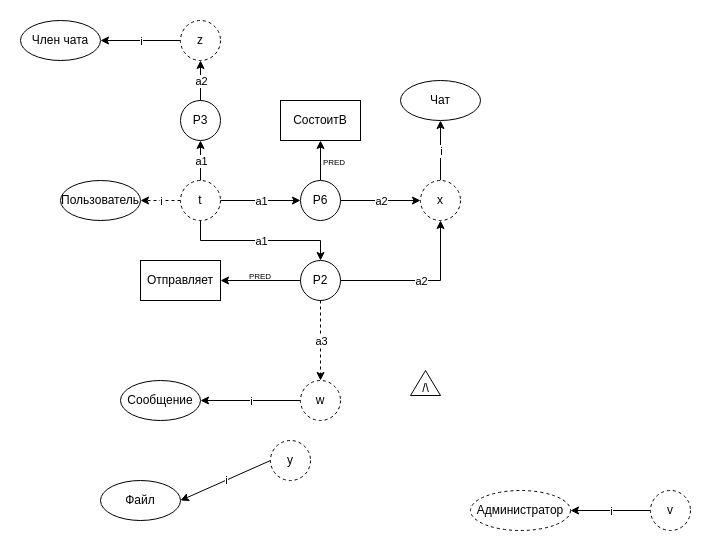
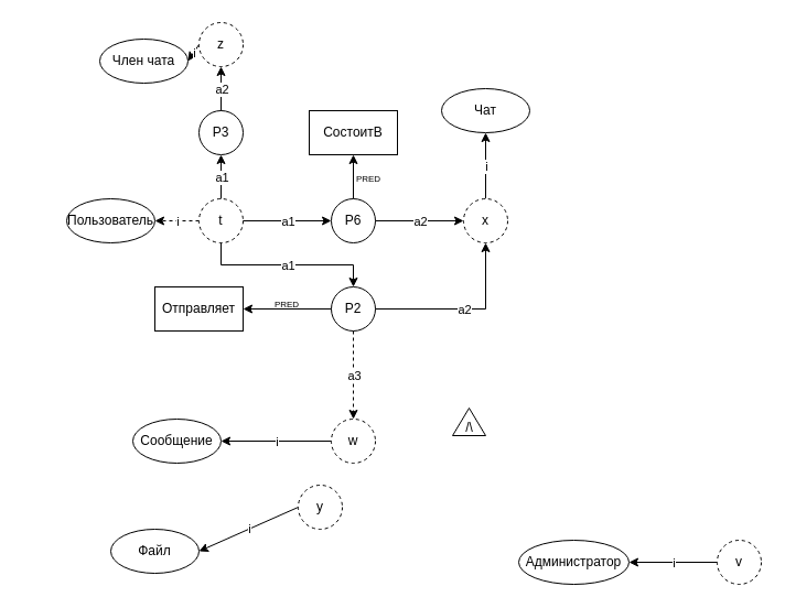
  <mxCell id="0" />
  <mxCell id="1" parent="0" />
  <mxCell id="2" value="Пользователь" style="ellipse;whiteSpace=wrap;html=1;" vertex="1" parent="1"><mxGeometry x="60" y="180" width="80" height="40" as="geometry" /></mxCell>
  <mxCell id="3" value="Чат" style="ellipse;whiteSpace=wrap;html=1;" vertex="1" parent="1"><mxGeometry x="400" y="80" width="80" height="40" as="geometry" /></mxCell>
- <mxCell id="4" value="Член чата" style="ellipse;whiteSpace=wrap;html=1;" vertex="1" parent="1"><mxGeometry x="20" width="80" height="40" as="geometry" y="20" /></mxCell>
- <mxCell id="5" value="Администратор" style="ellipse;whiteSpace=wrap;html=1;dashed=1;" vertex="1" parent="1"><mxGeometry x="470" y="490" width="100" height="40" as="geometry" /></mxCell>
+ <mxCell id="4" value="Член чата" style="ellipse;whiteSpace=wrap;html=1;" vertex="1" parent="1"><mxGeometry x="90" y="35" width="80" height="40" as="geometry" /></mxCell>
+ <mxCell id="5" value="Администратор" style="ellipse;whiteSpace=wrap;html=1;" vertex="1" parent="1"><mxGeometry x="470" y="490" width="100" height="40" as="geometry" /></mxCell>
  <mxCell id="6" value="Сообщение" style="ellipse;whiteSpace=wrap;html=1;" vertex="1" parent="1"><mxGeometry x="120" y="380" width="80" height="40" as="geometry" /></mxCell>
  <mxCell id="7" value="Файл" style="ellipse;whiteSpace=wrap;html=1;" vertex="1" parent="1"><mxGeometry x="100" y="480" width="80" height="40" as="geometry" /></mxCell>
  <mxCell id="8" value="" style="endArrow=classic;html=1;rounded=0;entryX=1;entryY=0.5;entryDx=0;entryDy=0;exitX=0;exitY=0.5;exitDx=0;exitDy=0;dashed=1;" edge="1" parent="1" source="10" target="2"><mxGeometry relative="1" as="geometry"><mxPoint x="120" y="240" as="sourcePoint" /><mxPoint x="220" y="240" as="targetPoint" /></mxGeometry></mxCell>
  <mxCell id="9" value="i" style="edgeLabel;resizable=0;html=1;;align=center;verticalAlign=middle;" connectable="0" vertex="1" parent="8"><mxGeometry relative="1" as="geometry" /></mxCell>
  <mxCell id="10" value="t" style="ellipse;whiteSpace=wrap;html=1;align=center;dashed=1;" vertex="1" parent="1"><mxGeometry x="180" y="180" width="40" height="40" as="geometry" /></mxCell>
  <mxCell id="11" value="" style="endArrow=classic;html=1;rounded=0;entryX=0.5;entryY=1;entryDx=0;entryDy=0;exitX=0.5;exitY=0;exitDx=0;exitDy=0;" edge="1" parent="1" source="13" target="3"><mxGeometry relative="1" as="geometry"><mxPoint x="520" y="140" as="sourcePoint" /><mxPoint x="500" y="100" as="targetPoint" /></mxGeometry></mxCell>
  <mxCell id="12" value="i" style="edgeLabel;resizable=0;html=1;;align=center;verticalAlign=middle;" connectable="0" vertex="1" parent="11"><mxGeometry relative="1" as="geometry" /></mxCell>
  <mxCell id="13" value="x" style="ellipse;whiteSpace=wrap;html=1;align=center;dashed=1;" vertex="1" parent="1"><mxGeometry x="420" y="180" width="40" height="40" as="geometry" /></mxCell>
  <mxCell id="14" value="" style="endArrow=classic;html=1;rounded=0;entryX=1;entryY=0.5;entryDx=0;entryDy=0;exitX=0;exitY=0.5;exitDx=0;exitDy=0;" edge="1" parent="1" source="16" target="6"><mxGeometry relative="1" as="geometry"><mxPoint x="240" y="440" as="sourcePoint" /><mxPoint x="220" y="400" as="targetPoint" /></mxGeometry></mxCell>
  <mxCell id="15" value="i" style="edgeLabel;resizable=0;html=1;;align=center;verticalAlign=middle;" connectable="0" vertex="1" parent="14"><mxGeometry relative="1" as="geometry" /></mxCell>
  <mxCell id="16" value="w" style="ellipse;whiteSpace=wrap;html=1;align=center;dashed=1;" vertex="1" parent="1"><mxGeometry x="300" y="380" width="40" height="40" as="geometry" /></mxCell>
  <mxCell id="17" value="" style="endArrow=classic;html=1;rounded=0;entryX=1;entryY=0.5;entryDx=0;entryDy=0;exitX=0;exitY=0.5;exitDx=0;exitDy=0;" edge="1" parent="1" source="19" target="5"><mxGeometry relative="1" as="geometry"><mxPoint x="610" y="550" as="sourcePoint" /><mxPoint x="590" y="510" as="targetPoint" /></mxGeometry></mxCell>
  <mxCell id="18" value="i" style="edgeLabel;resizable=0;html=1;;align=center;verticalAlign=middle;" connectable="0" vertex="1" parent="17"><mxGeometry relative="1" as="geometry" /></mxCell>
  <mxCell id="19" value="v" style="ellipse;whiteSpace=wrap;html=1;align=center;dashed=1;" vertex="1" parent="1"><mxGeometry x="650" y="490" width="40" height="40" as="geometry" /></mxCell>
  <mxCell id="20" value="" style="endArrow=classic;html=1;rounded=0;entryX=1;entryY=0.5;entryDx=0;entryDy=0;exitX=0;exitY=0.5;exitDx=0;exitDy=0;" edge="1" parent="1" source="22" target="4"><mxGeometry relative="1" as="geometry"><mxPoint x="120" y="80" as="sourcePoint" /><mxPoint x="100" y="40" as="targetPoint" /></mxGeometry></mxCell>
  <mxCell id="21" value="i" style="edgeLabel;resizable=0;html=1;;align=center;verticalAlign=middle;" connectable="0" vertex="1" parent="20"><mxGeometry relative="1" as="geometry" /></mxCell>
  <mxCell id="22" value="z" style="ellipse;whiteSpace=wrap;html=1;align=center;dashed=1;" vertex="1" parent="1"><mxGeometry x="180" width="40" height="40" as="geometry" y="20" /></mxCell>
  <mxCell id="23" value="" style="endArrow=classic;html=1;rounded=0;entryX=1;entryY=0.5;entryDx=0;entryDy=0;exitX=0;exitY=0.5;exitDx=0;exitDy=0;" edge="1" parent="1" source="25" target="7"><mxGeometry relative="1" as="geometry"><mxPoint x="210" y="500" as="sourcePoint" /><mxPoint x="190" y="460" as="targetPoint" /></mxGeometry></mxCell>
  <mxCell id="24" value="i" style="edgeLabel;resizable=0;html=1;;align=center;verticalAlign=middle;" connectable="0" vertex="1" parent="23"><mxGeometry relative="1" as="geometry" /></mxCell>
  <mxCell id="25" value="y" style="ellipse;whiteSpace=wrap;html=1;align=center;dashed=1;" vertex="1" parent="1"><mxGeometry x="270" y="440" width="40" height="40" as="geometry" /></mxCell>
  <mxCell id="26" value="" style="group" vertex="1" connectable="0" parent="1"><mxGeometry x="410" y="370" width="30" height="25" as="geometry" /></mxCell>
  <mxCell id="27" value="" style="verticalLabelPosition=bottom;verticalAlign=top;html=1;shape=mxgraph.basic.acute_triangle;dx=0.5;" vertex="1" parent="26"><mxGeometry width="30" height="25" as="geometry" /></mxCell>
  <mxCell id="28" value="/\" style="text;html=1;align=center;verticalAlign=middle;whiteSpace=wrap;rounded=0;" vertex="1" parent="26"><mxGeometry x="7.5" y="10" width="15" height="15" as="geometry" /></mxCell>
  <mxCell id="29" value="СостоитВ" style="rounded=0;whiteSpace=wrap;html=1;" vertex="1" parent="1"><mxGeometry x="280" y="100" width="80" height="40" as="geometry" /></mxCell>
  <mxCell id="30" value="" style="endArrow=classic;html=1;rounded=0;exitX=0.5;exitY=0;exitDx=0;exitDy=0;entryX=0.5;entryY=1;entryDx=0;entryDy=0;" edge="1" parent="1" source="32" target="29"><mxGeometry width="50" height="50" relative="1" as="geometry"><mxPoint x="320" y="180" as="sourcePoint" /><mxPoint x="400" y="150" as="targetPoint" /></mxGeometry></mxCell>
  <mxCell id="31" value="&lt;font style=&quot;font-size: 8px;&quot;&gt;PRED&lt;/font&gt;" style="text;html=1;align=center;verticalAlign=middle;whiteSpace=wrap;rounded=0;" vertex="1" parent="1"><mxGeometry x="304" y="146" width="60" height="30" as="geometry" /></mxCell>
  <mxCell id="32" value="P6" style="ellipse;whiteSpace=wrap;html=1;" vertex="1" parent="1"><mxGeometry x="300" y="180" width="40" height="40" as="geometry" /></mxCell>
  <mxCell id="33" value="" style="endArrow=classic;html=1;rounded=0;entryX=0;entryY=0.5;entryDx=0;entryDy=0;exitX=1;exitY=0.5;exitDx=0;exitDy=0;" edge="1" parent="1" source="10" target="32"><mxGeometry relative="1" as="geometry"><mxPoint x="190" y="210" as="sourcePoint" /><mxPoint x="110" y="210" as="targetPoint" /></mxGeometry></mxCell>
  <mxCell id="34" value="a1" style="edgeLabel;resizable=0;html=1;;align=center;verticalAlign=middle;" connectable="0" vertex="1" parent="33"><mxGeometry relative="1" as="geometry" /></mxCell>
  <mxCell id="35" value="" style="endArrow=classic;html=1;rounded=0;entryX=0;entryY=0.5;entryDx=0;entryDy=0;exitX=1;exitY=0.5;exitDx=0;exitDy=0;" edge="1" parent="1" source="32" target="13"><mxGeometry relative="1" as="geometry"><mxPoint x="230" y="210" as="sourcePoint" /><mxPoint x="310" y="210" as="targetPoint" /></mxGeometry></mxCell>
  <mxCell id="36" value="a2" style="edgeLabel;resizable=0;html=1;;align=center;verticalAlign=middle;" connectable="0" vertex="1" parent="35"><mxGeometry relative="1" as="geometry" /></mxCell>
  <mxCell id="37" value="P2" style="ellipse;whiteSpace=wrap;html=1;" vertex="1" parent="1"><mxGeometry x="300" y="260" width="40" height="40" as="geometry" /></mxCell>
  <mxCell id="38" value="" style="endArrow=classic;html=1;rounded=0;exitX=0;exitY=0.5;exitDx=0;exitDy=0;" edge="1" parent="1" source="37"><mxGeometry width="50" height="50" relative="1" as="geometry"><mxPoint x="256" y="280" as="sourcePoint" /><mxPoint x="220" y="280" as="targetPoint" /></mxGeometry></mxCell>
  <mxCell id="39" value="&lt;font style=&quot;font-size: 8px;&quot;&gt;PRED&lt;/font&gt;" style="text;html=1;align=center;verticalAlign=middle;whiteSpace=wrap;rounded=0;" vertex="1" parent="1"><mxGeometry x="230" y="260" width="60" height="30" as="geometry" /></mxCell>
  <mxCell id="40" value="Отправляет" style="rounded=0;whiteSpace=wrap;html=1;" vertex="1" parent="1"><mxGeometry x="140" y="260" width="80" height="40" as="geometry" /></mxCell>
  <mxCell id="41" value="" style="endArrow=classic;html=1;rounded=0;entryX=0.5;entryY=0;entryDx=0;entryDy=0;exitX=0.5;exitY=1;exitDx=0;exitDy=0;" edge="1" parent="1" source="10" target="37"><mxGeometry relative="1" as="geometry"><mxPoint x="230" y="230" as="sourcePoint" /><mxPoint x="310" y="230" as="targetPoint" /><Array as="points"><mxPoint x="200" y="240" /><mxPoint x="320" y="240" /></Array></mxGeometry></mxCell>
  <mxCell id="42" value="a1" style="edgeLabel;resizable=0;html=1;;align=center;verticalAlign=middle;" connectable="0" vertex="1" parent="41"><mxGeometry relative="1" as="geometry" /></mxCell>
  <mxCell id="43" value="" style="endArrow=classic;html=1;rounded=0;entryX=0.5;entryY=0;entryDx=0;entryDy=0;exitX=0.5;exitY=1;exitDx=0;exitDy=0;dashed=1;" edge="1" parent="1" source="37" target="16"><mxGeometry relative="1" as="geometry"><mxPoint x="354" y="339.61" as="sourcePoint" /><mxPoint x="434" y="339.61" as="targetPoint" /></mxGeometry></mxCell>
  <mxCell id="44" value="a3" style="edgeLabel;resizable=0;html=1;;align=center;verticalAlign=middle;" connectable="0" vertex="1" parent="43"><mxGeometry relative="1" as="geometry" /></mxCell>
  <mxCell id="45" value="" style="endArrow=classic;html=1;rounded=0;entryX=0.5;entryY=1;entryDx=0;entryDy=0;exitX=1;exitY=0.5;exitDx=0;exitDy=0;" edge="1" parent="1" source="37" target="13"><mxGeometry relative="1" as="geometry"><mxPoint x="370" y="299.6" as="sourcePoint" /><mxPoint x="450" y="299.6" as="targetPoint" /><Array as="points"><mxPoint x="440" y="280" /></Array></mxGeometry></mxCell>
  <mxCell id="46" value="a2" style="edgeLabel;resizable=0;html=1;;align=center;verticalAlign=middle;" connectable="0" vertex="1" parent="45"><mxGeometry relative="1" as="geometry" /></mxCell>
  <mxCell id="47" value="P3" style="ellipse;whiteSpace=wrap;html=1;" vertex="1" parent="1"><mxGeometry x="180" y="100" width="40" height="40" as="geometry" /></mxCell>
  <mxCell id="48" value="" style="endArrow=classic;html=1;rounded=0;entryX=0.5;entryY=1;entryDx=0;entryDy=0;exitX=0.5;exitY=0;exitDx=0;exitDy=0;" edge="1" parent="1" source="47" target="22"><mxGeometry relative="1" as="geometry"><mxPoint x="60" y="119.8" as="sourcePoint" /><mxPoint x="140" y="119.8" as="targetPoint" /></mxGeometry></mxCell>
  <mxCell id="49" value="a2" style="edgeLabel;resizable=0;html=1;;align=center;verticalAlign=middle;" connectable="0" vertex="1" parent="48"><mxGeometry relative="1" as="geometry" /></mxCell>
  <mxCell id="50" value="" style="endArrow=classic;html=1;rounded=0;entryX=0.5;entryY=1;entryDx=0;entryDy=0;exitX=0.5;exitY=0;exitDx=0;exitDy=0;" edge="1" parent="1" source="10" target="47"><mxGeometry relative="1" as="geometry"><mxPoint x="220" y="186" as="sourcePoint" /><mxPoint x="220" y="146" as="targetPoint" /></mxGeometry></mxCell>
  <mxCell id="51" value="a1" style="edgeLabel;resizable=0;html=1;;align=center;verticalAlign=middle;" connectable="0" vertex="1" parent="50"><mxGeometry relative="1" as="geometry" /></mxCell>
